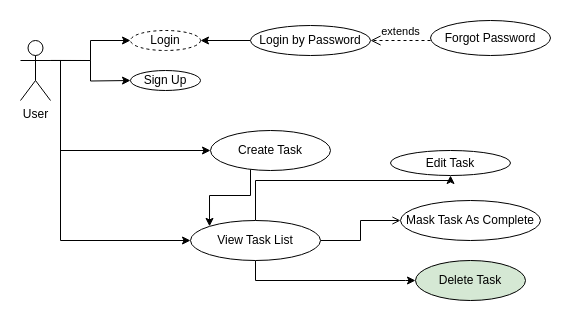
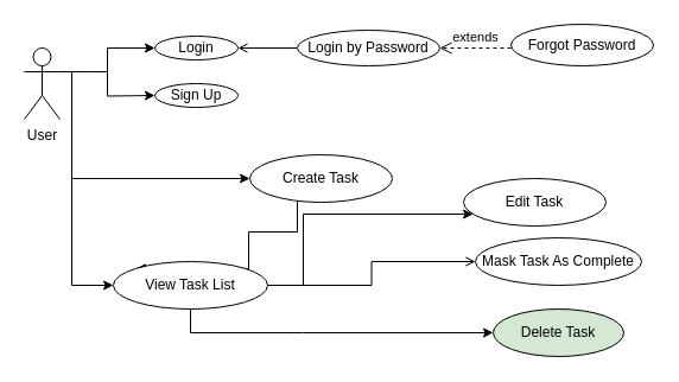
  <mxCell id="0" />
  <mxCell id="1" parent="0" />
  <mxCell id="2" style="edgeStyle=orthogonalEdgeStyle;rounded=0;orthogonalLoop=1;jettySize=auto;html=1;exitX=1;exitY=0.333;exitDx=0;exitDy=0;exitPerimeter=0;" parent="1" source="6" edge="1"><mxGeometry relative="1" as="geometry"><mxPoint x="130" y="80" as="targetPoint" /></mxGeometry></mxCell>
  <mxCell id="3" style="edgeStyle=orthogonalEdgeStyle;rounded=0;orthogonalLoop=1;jettySize=auto;html=1;exitX=1;exitY=0.333;exitDx=0;exitDy=0;exitPerimeter=0;entryX=0;entryY=0.5;entryDx=0;entryDy=0;" parent="1" source="6" target="7" edge="1"><mxGeometry relative="1" as="geometry" /></mxCell>
  <mxCell id="4" style="edgeStyle=orthogonalEdgeStyle;rounded=0;orthogonalLoop=1;jettySize=auto;html=1;entryX=0;entryY=0.5;entryDx=0;entryDy=0;" parent="1" edge="1"><mxGeometry relative="1" as="geometry"><mxPoint x="210" y="150" as="targetPoint" /><mxPoint x="60" y="70" as="sourcePoint" /><Array as="points"><mxPoint x="60" y="150" /></Array></mxGeometry></mxCell>
  <mxCell id="5" style="edgeStyle=orthogonalEdgeStyle;rounded=0;orthogonalLoop=1;jettySize=auto;html=1;exitX=1;exitY=0.333;exitDx=0;exitDy=0;exitPerimeter=0;" parent="1" target="18" edge="1"><mxGeometry relative="1" as="geometry"><mxPoint x="190" y="230" as="targetPoint" /><mxPoint x="50" y="60" as="sourcePoint" /><Array as="points"><mxPoint x="60" y="60" /><mxPoint x="60" y="240" /></Array></mxGeometry></mxCell>
  <mxCell id="6" value="User" style="shape=umlActor;verticalLabelPosition=bottom;verticalAlign=top;html=1;outlineConnect=0;" parent="1" vertex="1"><mxGeometry x="20" y="40" width="30" height="60" as="geometry" /></mxCell>
- <mxCell id="7" value="Login" style="ellipse;whiteSpace=wrap;html=1;dashed=1;" parent="1" vertex="1"><mxGeometry x="130" y="30" width="70" height="20" as="geometry" /></mxCell>
+ <mxCell id="7" value="Login" style="ellipse;whiteSpace=wrap;html=1;" parent="1" vertex="1"><mxGeometry x="130" y="30" width="70" height="20" as="geometry" /></mxCell>
  <mxCell id="8" value="Sign Up" style="ellipse;whiteSpace=wrap;html=1;" parent="1" vertex="1"><mxGeometry x="130" y="70" width="70" height="20" as="geometry" /></mxCell>
  <mxCell id="9" value="extends" style="html=1;verticalAlign=bottom;endArrow=open;dashed=1;endSize=8;curved=0;rounded=0;" parent="1" edge="1"><mxGeometry relative="1" as="geometry"><mxPoint x="430" y="40" as="sourcePoint" /><mxPoint x="370" y="40" as="targetPoint" /></mxGeometry></mxCell>
- <mxCell id="10" style="edgeStyle=orthogonalEdgeStyle;rounded=0;orthogonalLoop=1;jettySize=auto;html=1;entryX=1;entryY=0.5;entryDx=0;entryDy=0;" parent="1" source="11" target="7" edge="1"><mxGeometry relative="1" as="geometry" /></mxCell>
+ <mxCell id="10" style="edgeStyle=orthogonalEdgeStyle;rounded=0;orthogonalLoop=1;jettySize=auto;html=1;entryX=1;entryY=0.5;entryDx=0;entryDy=0;endArrow=open;" parent="1" source="11" target="7" edge="1"><mxGeometry relative="1" as="geometry" /></mxCell>
  <mxCell id="11" value="Login by Password" style="ellipse;whiteSpace=wrap;html=1;" parent="1" vertex="1"><mxGeometry x="250" y="25" width="120" height="30" as="geometry" /></mxCell>
  <mxCell id="12" value="Forgot Password" style="ellipse;whiteSpace=wrap;html=1;" parent="1" vertex="1"><mxGeometry x="430" y="20" width="120" height="35" as="geometry" /></mxCell>
  <mxCell id="13" style="edgeStyle=orthogonalEdgeStyle;rounded=0;orthogonalLoop=1;jettySize=auto;html=1;entryX=0;entryY=0;entryDx=0;entryDy=0;" parent="1" source="14" target="18" edge="1"><mxGeometry relative="1" as="geometry"><Array as="points"><mxPoint x="250" y="195" /><mxPoint x="209" y="195" /></Array></mxGeometry></mxCell>
  <mxCell id="14" value="Create Task" style="ellipse;whiteSpace=wrap;html=1;" parent="1" vertex="1"><mxGeometry x="210" y="130" width="120" height="40" as="geometry" /></mxCell>
  <mxCell id="15" style="edgeStyle=orthogonalEdgeStyle;rounded=0;orthogonalLoop=1;jettySize=auto;html=1;" parent="1" source="18" target="19" edge="1"><mxGeometry relative="1" as="geometry"><mxPoint x="420" y="190" as="targetPoint" /><Array as="points"><mxPoint x="255" y="180" /></Array></mxGeometry></mxCell>
  <mxCell id="16" style="edgeStyle=orthogonalEdgeStyle;rounded=0;orthogonalLoop=1;jettySize=auto;html=1;endArrow=open;" parent="1" source="18" target="20" edge="1"><mxGeometry relative="1" as="geometry"><mxPoint x="400" y="240" as="targetPoint" /></mxGeometry></mxCell>
  <mxCell id="17" style="edgeStyle=orthogonalEdgeStyle;rounded=0;orthogonalLoop=1;jettySize=auto;html=1;" parent="1" source="18" target="21" edge="1"><mxGeometry relative="1" as="geometry"><mxPoint x="400" y="310" as="targetPoint" /><Array as="points"><mxPoint x="255" y="280" /><mxPoint x="405" y="280" /></Array></mxGeometry></mxCell>
- <mxCell id="18" value="View Task List" style="ellipse;whiteSpace=wrap;html=1;" parent="1" vertex="1"><mxGeometry x="190" y="220" width="130" height="40" as="geometry" /></mxCell>
- <mxCell id="19" value="Edit Task" style="ellipse;whiteSpace=wrap;html=1;" parent="1" vertex="1"><mxGeometry x="390" y="150" width="120" height="25" as="geometry" /></mxCell>
+ <mxCell id="18" value="View Task List" style="ellipse;whiteSpace=wrap;html=1;" parent="1" vertex="1"><mxGeometry x="95" y="220" width="130" height="40" as="geometry" /></mxCell>
+ <mxCell id="19" value="Edit Task" style="ellipse;whiteSpace=wrap;html=1;" parent="1" vertex="1"><mxGeometry x="390" y="150" width="120" height="40" as="geometry" /></mxCell>
  <mxCell id="20" value="Mask Task As Complete" style="ellipse;whiteSpace=wrap;html=1;" parent="1" vertex="1"><mxGeometry x="400" y="200" width="140" height="40" as="geometry" /></mxCell>
  <mxCell id="21" value="Delete Task" style="ellipse;whiteSpace=wrap;html=1;fillColor=#d5e8d4;" parent="1" vertex="1"><mxGeometry x="415" y="260" width="110" height="40" as="geometry" /></mxCell>
